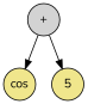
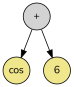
  digraph {
    fontname=Nunito
    node [fillcolor=khaki fixedsize=true fontname=Nunito shape=circle style=filled]
    edge [fontname=Nunito]
    n1 [fillcolor=lightgrey label="+" width=0.5]
    cos [width=0.5]
-   5 [width=0.5]
+   5 [width=0.5 label=6]
    n1 -> cos
    n1 -> 5
  }
